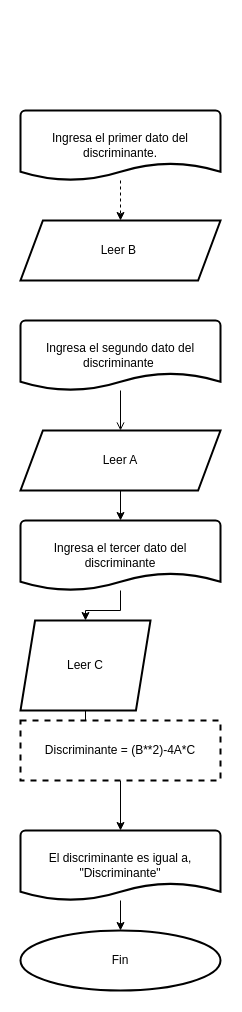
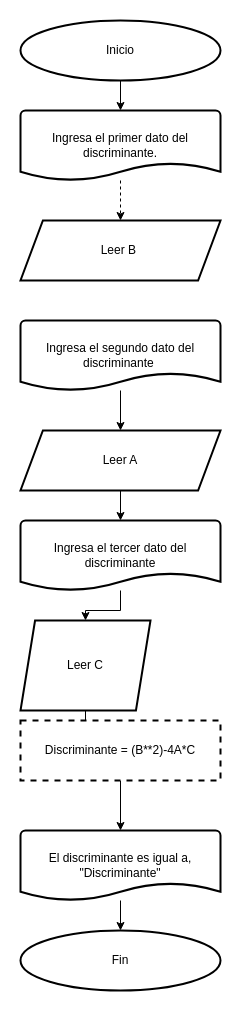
  <mxCell id="0" />
  <mxCell id="1" parent="0" />
+ <mxCell id="2" value="" style="edgeStyle=orthogonalEdgeStyle;rounded=0;orthogonalLoop=1;jettySize=auto;html=1;" edge="1" parent="1" source="3" target="5"><mxGeometry relative="1" as="geometry" /></mxCell>
+ <mxCell id="3" value="Inicio" style="strokeWidth=2;html=1;shape=mxgraph.flowchart.start_1;whiteSpace=wrap;" vertex="1" parent="1"><mxGeometry x="20" y="20" width="200" height="60" as="geometry" /></mxCell>
  <mxCell id="4" value="" style="edgeStyle=orthogonalEdgeStyle;rounded=0;orthogonalLoop=1;jettySize=auto;html=1;dashed=1;" edge="1" parent="1" source="5" target="6"><mxGeometry relative="1" as="geometry" /></mxCell>
  <mxCell id="5" value="Ingresa el primer dato del discriminante." style="strokeWidth=2;html=1;shape=mxgraph.flowchart.document2;whiteSpace=wrap;size=0.25;" vertex="1" parent="1"><mxGeometry x="20" y="110" width="200" height="70" as="geometry" /></mxCell>
  <mxCell id="6" value="Leer B&amp;nbsp;" style="shape=parallelogram;html=1;strokeWidth=2;perimeter=parallelogramPerimeter;whiteSpace=wrap;rounded=1;arcSize=0;size=0.112;" vertex="1" parent="1"><mxGeometry x="20" y="220" width="200" height="60" as="geometry" /></mxCell>
- <mxCell id="7" value="" style="edgeStyle=orthogonalEdgeStyle;rounded=0;orthogonalLoop=1;jettySize=auto;html=1;endArrow=open;" edge="1" parent="1" source="8" target="10"><mxGeometry relative="1" as="geometry" /></mxCell>
+ <mxCell id="7" value="" style="edgeStyle=orthogonalEdgeStyle;rounded=0;orthogonalLoop=1;jettySize=auto;html=1;" edge="1" parent="1" source="8" target="10"><mxGeometry relative="1" as="geometry" /></mxCell>
  <mxCell id="8" value="Ingresa el segundo dato del discriminante&amp;nbsp;" style="strokeWidth=2;html=1;shape=mxgraph.flowchart.document2;whiteSpace=wrap;size=0.25;" vertex="1" parent="1"><mxGeometry x="20" y="320" width="200" height="70" as="geometry" /></mxCell>
  <mxCell id="9" value="" style="edgeStyle=orthogonalEdgeStyle;rounded=0;orthogonalLoop=1;jettySize=auto;html=1;" edge="1" parent="1" source="10" target="12"><mxGeometry relative="1" as="geometry" /></mxCell>
  <mxCell id="10" value="Leer A" style="shape=parallelogram;html=1;strokeWidth=2;perimeter=parallelogramPerimeter;whiteSpace=wrap;rounded=1;arcSize=0;size=0.112;" vertex="1" parent="1"><mxGeometry x="20" y="430" width="200" height="60" as="geometry" /></mxCell>
  <mxCell id="11" value="" style="edgeStyle=orthogonalEdgeStyle;rounded=0;orthogonalLoop=1;jettySize=auto;html=1;" edge="1" parent="1" source="12" target="14"><mxGeometry relative="1" as="geometry" /></mxCell>
  <mxCell id="12" value="Ingresa el tercer dato del discriminante" style="strokeWidth=2;html=1;shape=mxgraph.flowchart.document2;whiteSpace=wrap;size=0.25;" vertex="1" parent="1"><mxGeometry x="20" y="520" width="200" height="70" as="geometry" /></mxCell>
  <mxCell id="13" value="" style="edgeStyle=orthogonalEdgeStyle;rounded=0;orthogonalLoop=1;jettySize=auto;html=1;" edge="1" parent="1" source="14" target="16"><mxGeometry relative="1" as="geometry" /></mxCell>
  <mxCell id="14" value="Leer C" style="shape=parallelogram;html=1;strokeWidth=2;perimeter=parallelogramPerimeter;whiteSpace=wrap;rounded=1;arcSize=0;size=0.112;" vertex="1" parent="1"><mxGeometry x="20" y="620" width="130" height="90" as="geometry" /></mxCell>
  <mxCell id="15" value="" style="edgeStyle=orthogonalEdgeStyle;rounded=0;orthogonalLoop=1;jettySize=auto;html=1;" edge="1" parent="1" source="16" target="18"><mxGeometry relative="1" as="geometry" /></mxCell>
  <mxCell id="16" value="Discriminante = (B**2)-4A*C" style="rounded=1;whiteSpace=wrap;html=1;absoluteArcSize=1;arcSize=0;strokeWidth=2;dashed=1;" vertex="1" parent="1"><mxGeometry x="20" y="720" width="200" height="60" as="geometry" /></mxCell>
  <mxCell id="17" value="" style="edgeStyle=orthogonalEdgeStyle;rounded=0;orthogonalLoop=1;jettySize=auto;html=1;" edge="1" parent="1" source="18" target="19"><mxGeometry relative="1" as="geometry" /></mxCell>
  <mxCell id="18" value="El discriminante es igual a, &quot;Discriminante&quot;" style="strokeWidth=2;html=1;shape=mxgraph.flowchart.document2;whiteSpace=wrap;size=0.25;" vertex="1" parent="1"><mxGeometry x="20" y="830" width="200" height="70" as="geometry" /></mxCell>
  <mxCell id="19" value="Fin" style="strokeWidth=2;html=1;shape=mxgraph.flowchart.start_1;whiteSpace=wrap;" vertex="1" parent="1"><mxGeometry x="20" y="930" width="200" height="60" as="geometry" /></mxCell>
